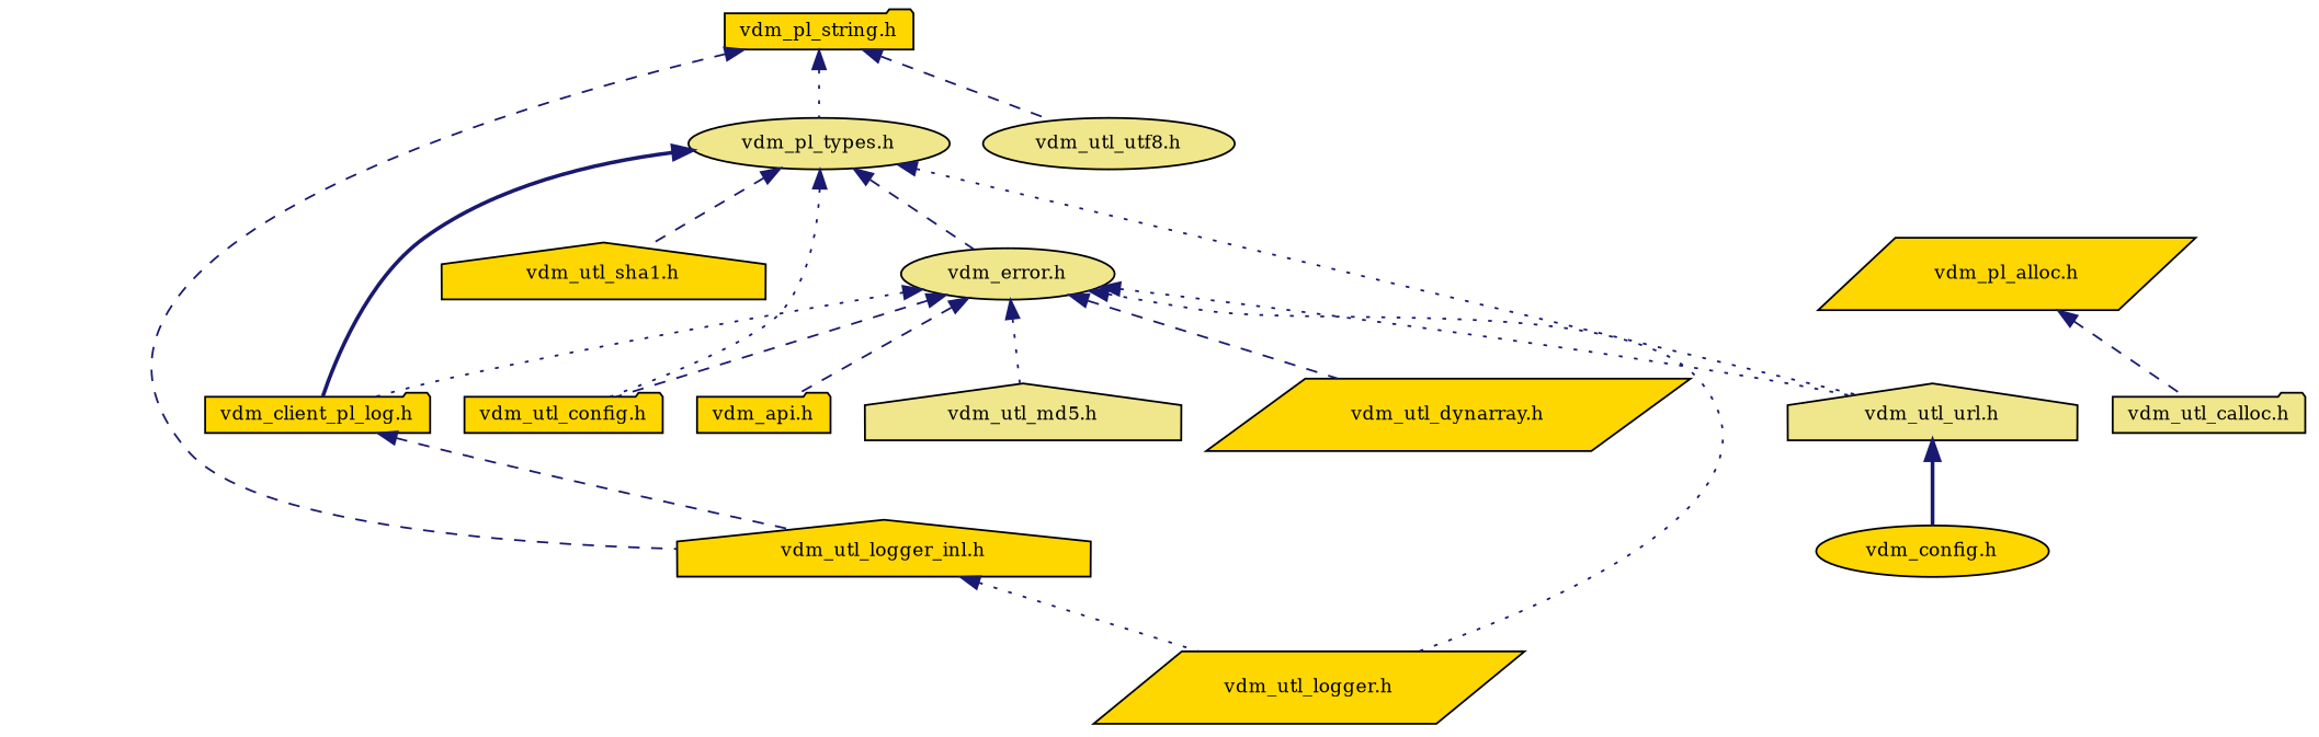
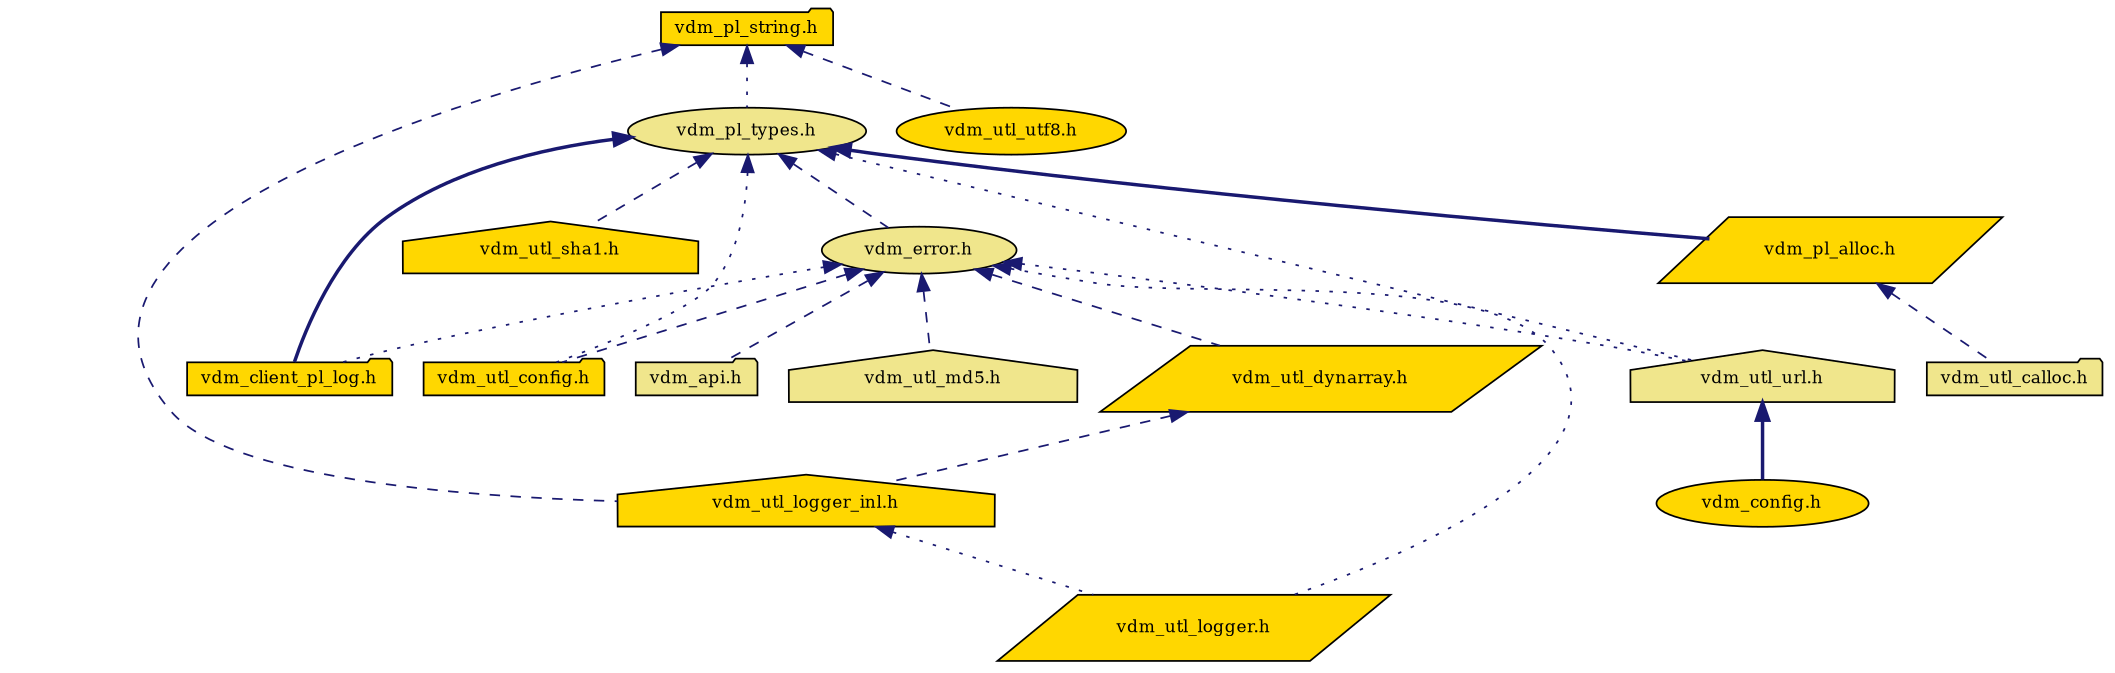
  digraph {
    fontname="DejaVu Serif"
    node [color=black fillcolor=gold fontname="DejaVu Serif" fontsize=10 shape=folder style=filled]
    edge [color=midnightblue dir=back fontname="DejaVu Serif" fontsize=10 labelfontname=FreeSans labelfontsize=10 style=dashed]
    n1 [fillcolor=khaki fontcolor=black height=0.2 label="vdm_pl_types.h" shape=ellipse width=0.4]
    n2 [height=0.2 label="vdm_client_pl_log.h" width=0.4]
    n3 [fillcolor=khaki height=0.2 label="vdm_error.h" shape=ellipse width=0.4]
    n4 [height=0.2 label="vdm_utl_config.h" width=0.4]
    n5 [fillcolor=khaki height=0.2 label="vdm_utl_url.h" shape=house width=0.4]
    n6 [height=0.2 label="vdm_pl_alloc.h" shape=parallelogram width=0.4]
    n7 [height=0.2 label="vdm_utl_sha1.h" shape=house width=0.4]
    n8 [height=0.2 label="vdm_utl_logger_inl.h" shape=house width=0.4]
    n9 [height=0.2 label="vdm_utl_logger.h" shape=parallelogram width=0.4]
-   n10 [height=0.2 label="vdm_api.h" width=0.4]
+   n10 [fillcolor=khaki height=0.2 label="vdm_api.h" width=0.4]
    n11 [height=0.2 label="vdm_utl_dynarray.h" shape=parallelogram width=0.4]
    n12 [fillcolor=khaki height=0.2 label="vdm_utl_md5.h" shape=house width=0.4]
    n13 [height=0.2 label="vdm_config.h" shape=ellipse width=0.4]
    n14 [fillcolor=khaki height=0.2 label="vdm_utl_calloc.h" width=0.4]
    n15 [height=0.2 label="vdm_pl_string.h" width=0.4]
-   n16 [fillcolor=khaki height=0.2 label="vdm_utl_utf8.h" shape=ellipse width=0.4]
+   n16 [height=0.2 label="vdm_utl_utf8.h" shape=ellipse width=0.4]
    n1 -> n2 [style=bold]
    n1 -> n3
    n1 -> n4 [style=dotted]
    n1 -> n5 [style=dotted]
+   n1 -> n6 [style=bold]
    n1 -> n7
-   n2 -> n8
+   n11 -> n8
    n3 -> n2 [style=dotted]
    n3 -> n4
    n3 -> n5 [style=dotted]
    n3 -> n9 [style=dotted]
    n3 -> n10
    n3 -> n11
-   n3 -> n12 [style=dotted]
+   n3 -> n12
    n5 -> n13 [style=bold]
    n6 -> n14
    n8 -> n9 [style=dotted]
    n15 -> n1 [style=dotted]
    n15 -> n8
    n15 -> n16
  }
